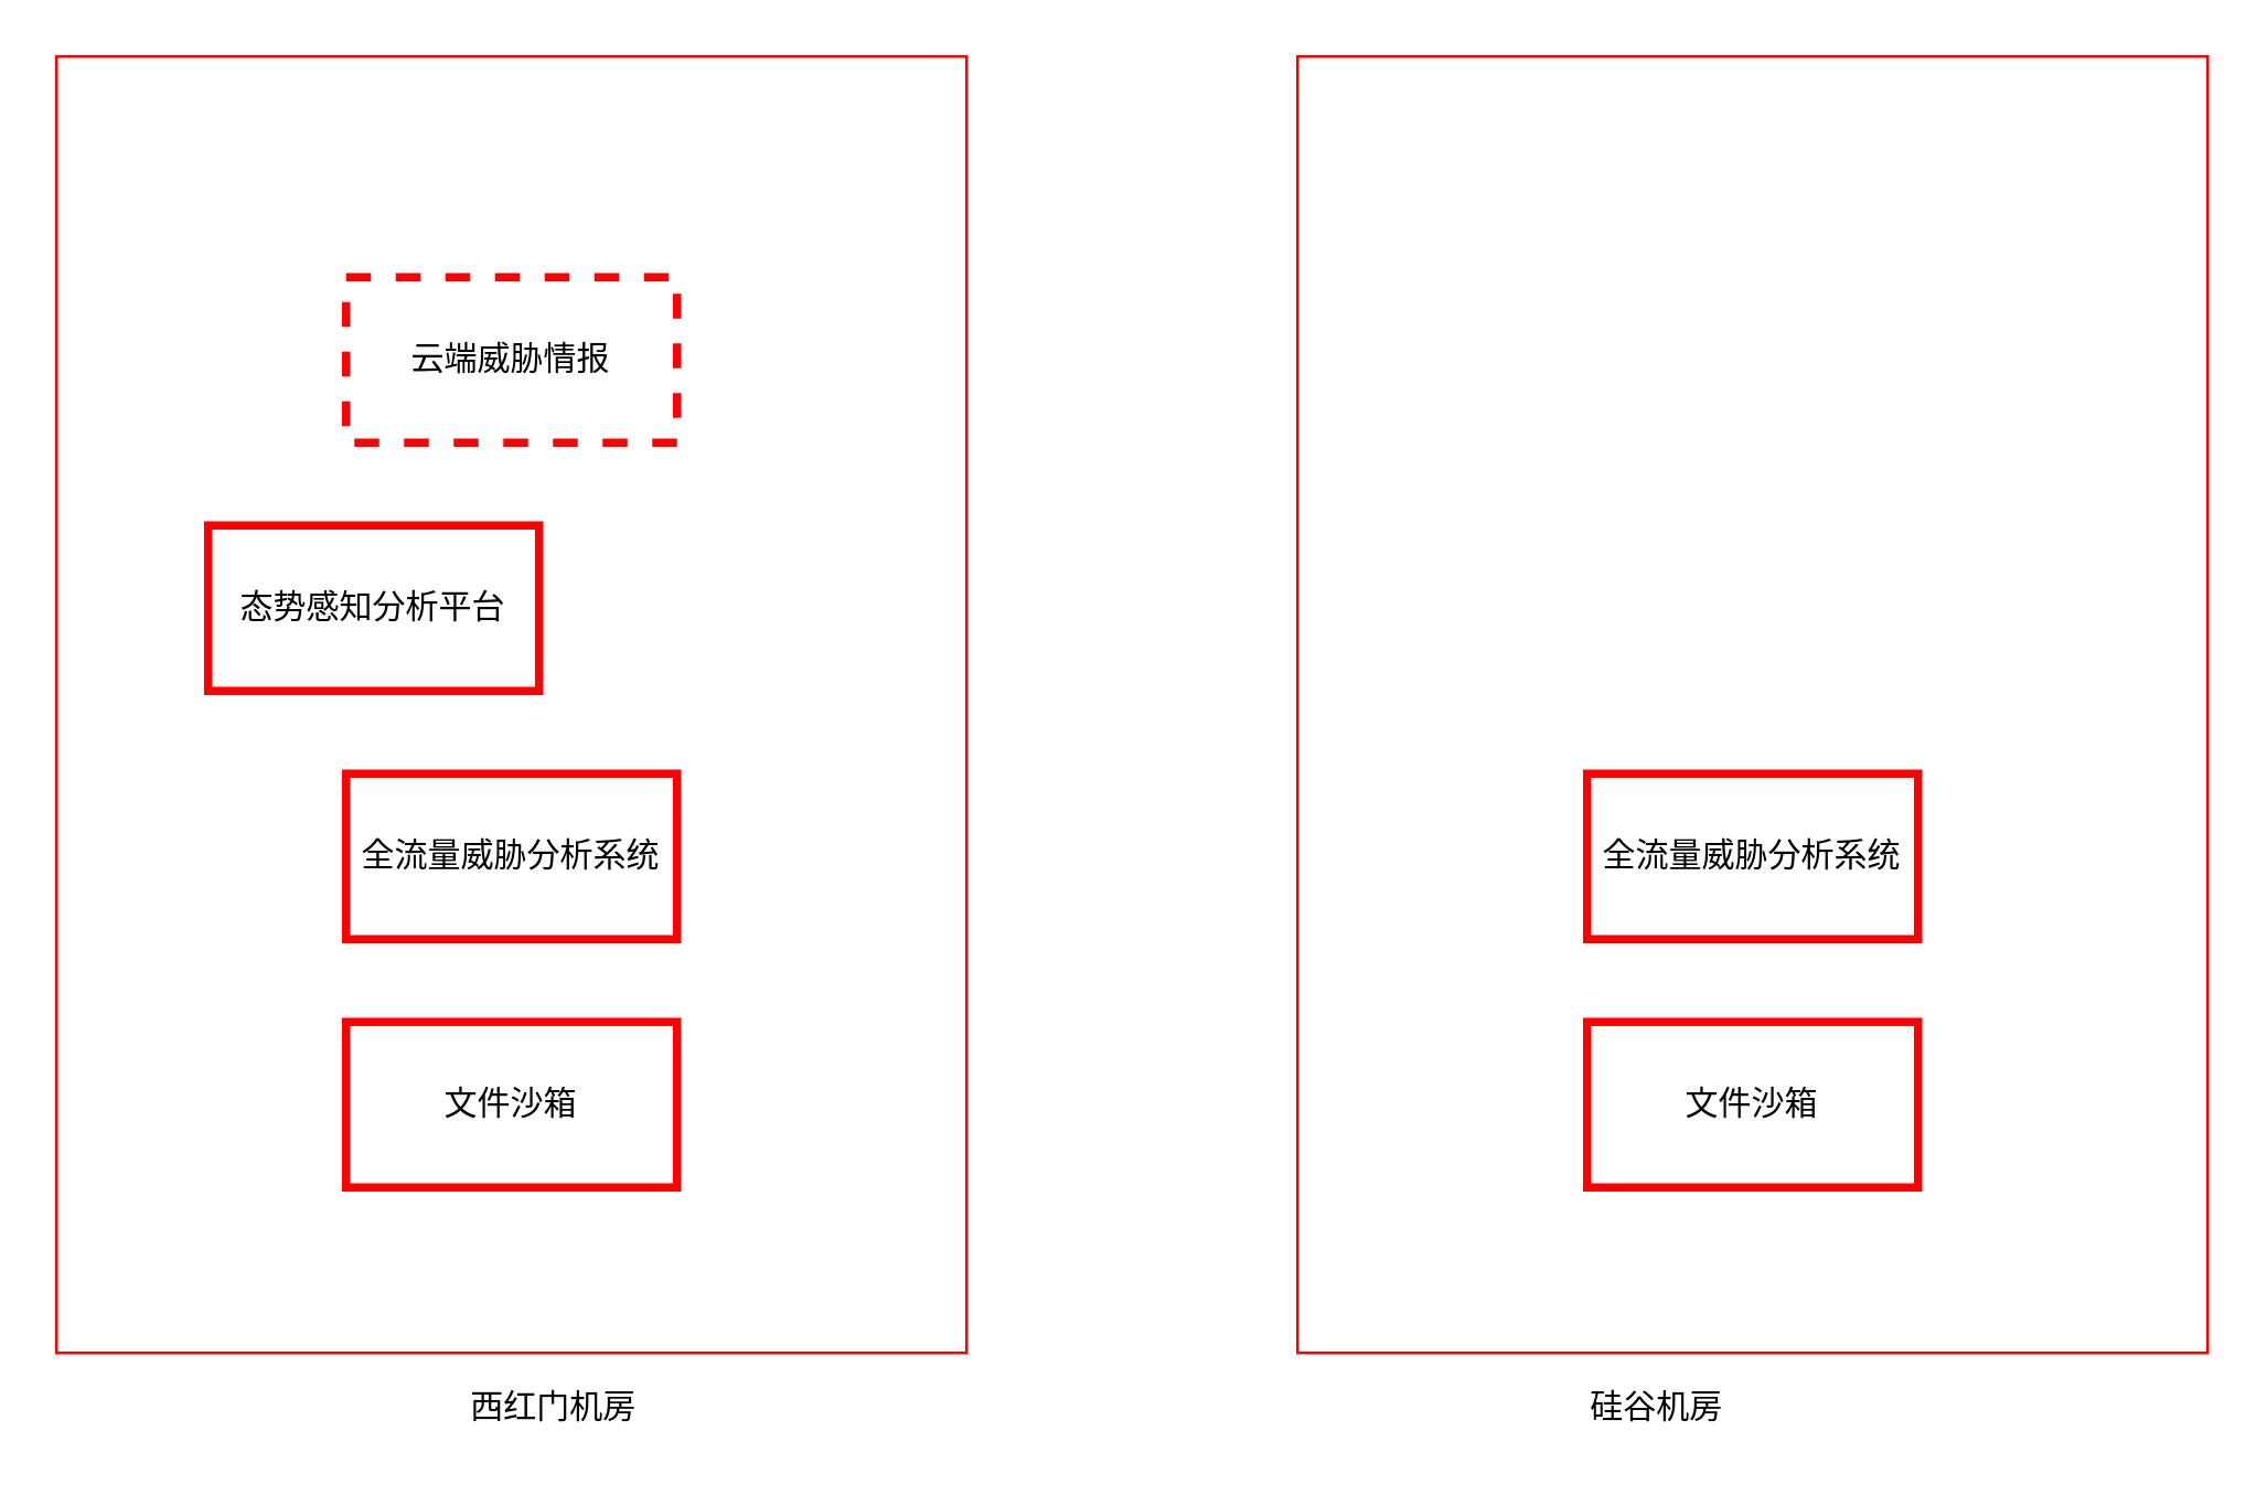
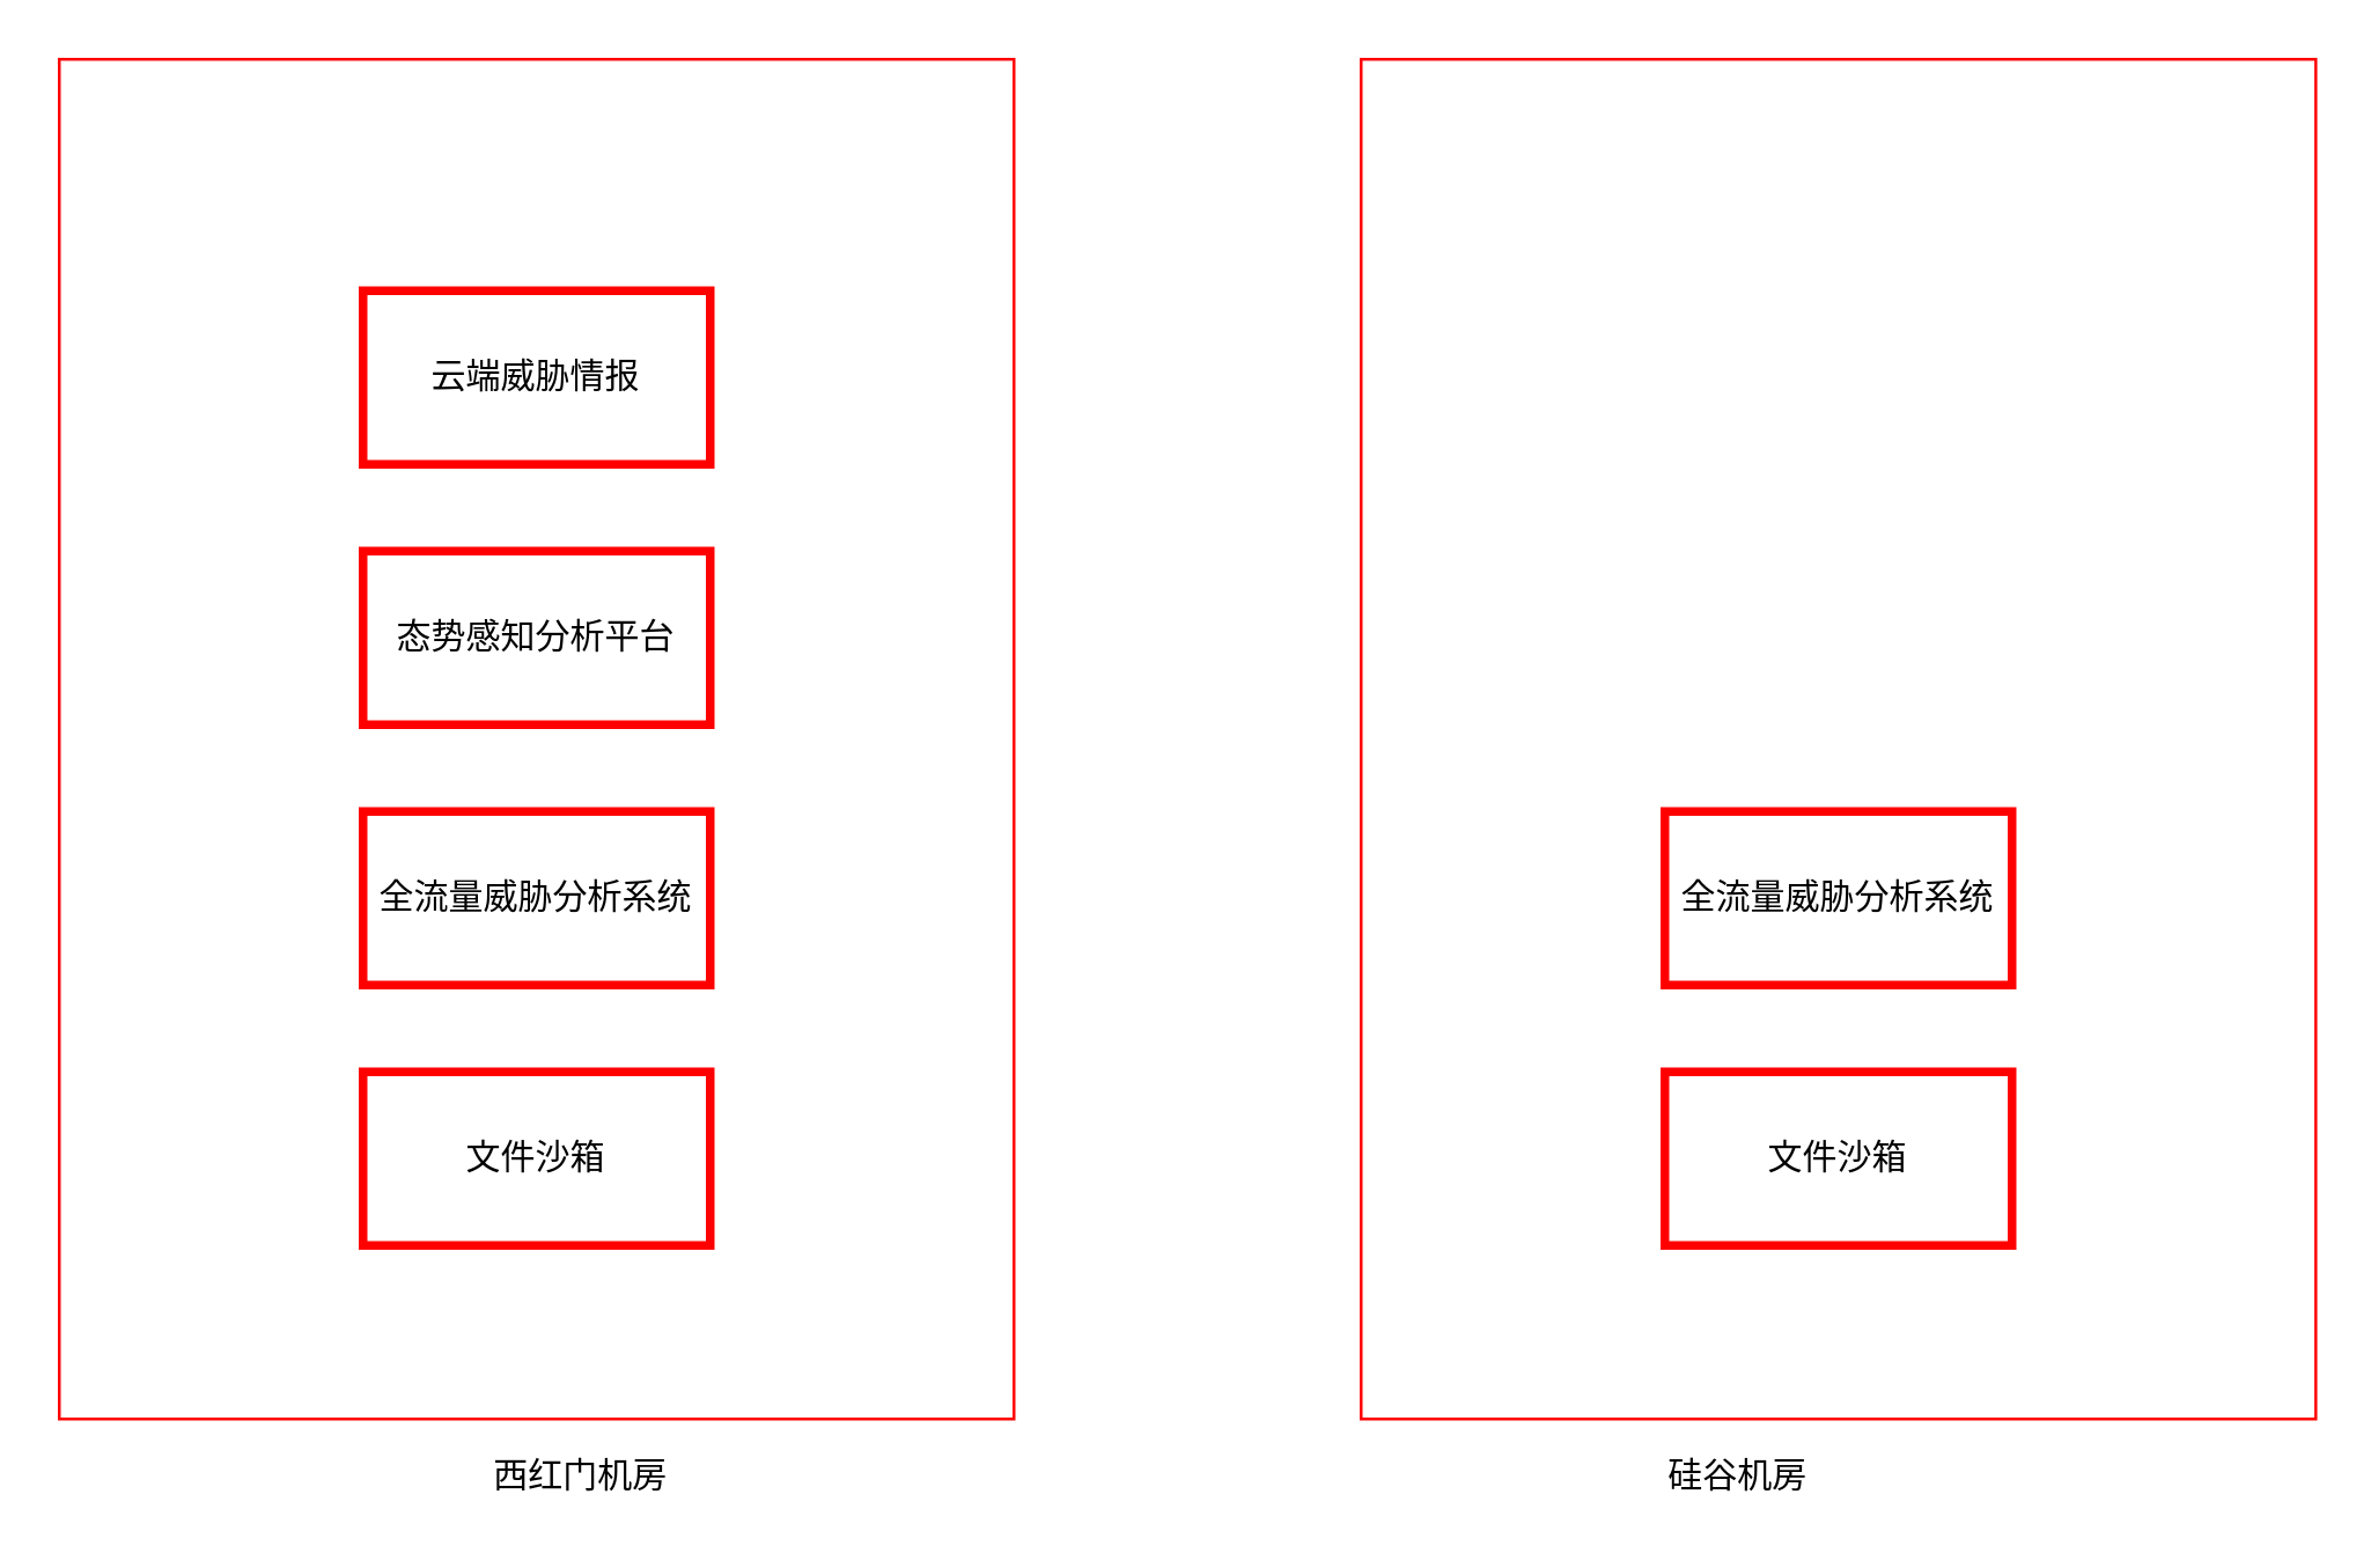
  <mxCell id="0" />
  <mxCell id="1" parent="0" />
  <mxCell id="2" value="" style="rounded=0;whiteSpace=wrap;html=1;strokeColor=#FF0000;strokeWidth=1;" vertex="1" parent="1"><mxGeometry x="470" y="20" width="330" height="470" as="geometry" /></mxCell>
  <mxCell id="3" value="" style="rounded=0;whiteSpace=wrap;html=1;strokeColor=#FF0000;strokeWidth=1;" vertex="1" parent="1"><mxGeometry x="20" y="20" width="330" height="470" as="geometry" /></mxCell>
- <mxCell id="4" value="态势感知分析平台" style="rounded=0;whiteSpace=wrap;html=1;strokeColor=#FF0000;strokeWidth=3;" vertex="1" parent="1"><mxGeometry x="75" y="190" width="120" height="60" as="geometry" /></mxCell>
+ <mxCell id="4" value="态势感知分析平台" style="rounded=0;whiteSpace=wrap;html=1;strokeColor=#FF0000;strokeWidth=3;" vertex="1" parent="1"><mxGeometry x="125" y="190" width="120" height="60" as="geometry" /></mxCell>
  <mxCell id="5" value="文件沙箱" style="rounded=0;whiteSpace=wrap;html=1;strokeColor=#FF0000;strokeWidth=3;" vertex="1" parent="1"><mxGeometry x="125" y="370" width="120" height="60" as="geometry" /></mxCell>
  <mxCell id="6" value="全流量威胁分析系统" style="rounded=0;whiteSpace=wrap;html=1;strokeColor=#FF0000;strokeWidth=3;" vertex="1" parent="1"><mxGeometry x="125" y="280" width="120" height="60" as="geometry" /></mxCell>
- <mxCell id="7" value="云端威胁情报" style="rounded=0;whiteSpace=wrap;html=1;strokeColor=#FF0000;strokeWidth=3;dashed=1;" vertex="1" parent="1"><mxGeometry x="125" y="100" width="120" height="60" as="geometry" /></mxCell>
+ <mxCell id="7" value="云端威胁情报" style="rounded=0;whiteSpace=wrap;html=1;strokeColor=#FF0000;strokeWidth=3;" vertex="1" parent="1"><mxGeometry x="125" y="100" width="120" height="60" as="geometry" /></mxCell>
  <mxCell id="8" value="文件沙箱" style="rounded=0;whiteSpace=wrap;html=1;strokeColor=#FF0000;strokeWidth=3;" vertex="1" parent="1"><mxGeometry x="575" y="370" width="120" height="60" as="geometry" /></mxCell>
  <mxCell id="9" value="全流量威胁分析系统" style="rounded=0;whiteSpace=wrap;html=1;strokeColor=#FF0000;strokeWidth=3;" vertex="1" parent="1"><mxGeometry x="575" y="280" width="120" height="60" as="geometry" /></mxCell>
  <mxCell id="10" value="西红门机房" style="text;html=1;align=center;verticalAlign=middle;resizable=0;points=[];autosize=1;strokeColor=none;fillColor=none;" vertex="1" parent="1"><mxGeometry x="160" y="500" width="80" height="20" as="geometry" /></mxCell>
  <mxCell id="11" value="硅谷机房" style="text;html=1;align=center;verticalAlign=middle;resizable=0;points=[];autosize=1;strokeColor=none;fillColor=none;" vertex="1" parent="1"><mxGeometry x="570" y="500" width="60" height="20" as="geometry" /></mxCell>
